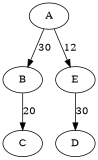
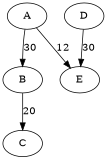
  digraph {
    A
    B
    E
    C
    D
    A -> B [label=30]
    A -> E [label=12]
    B -> C [label=20]
-   E -> D [label=30]
+   D -> E [label=30]
  }
